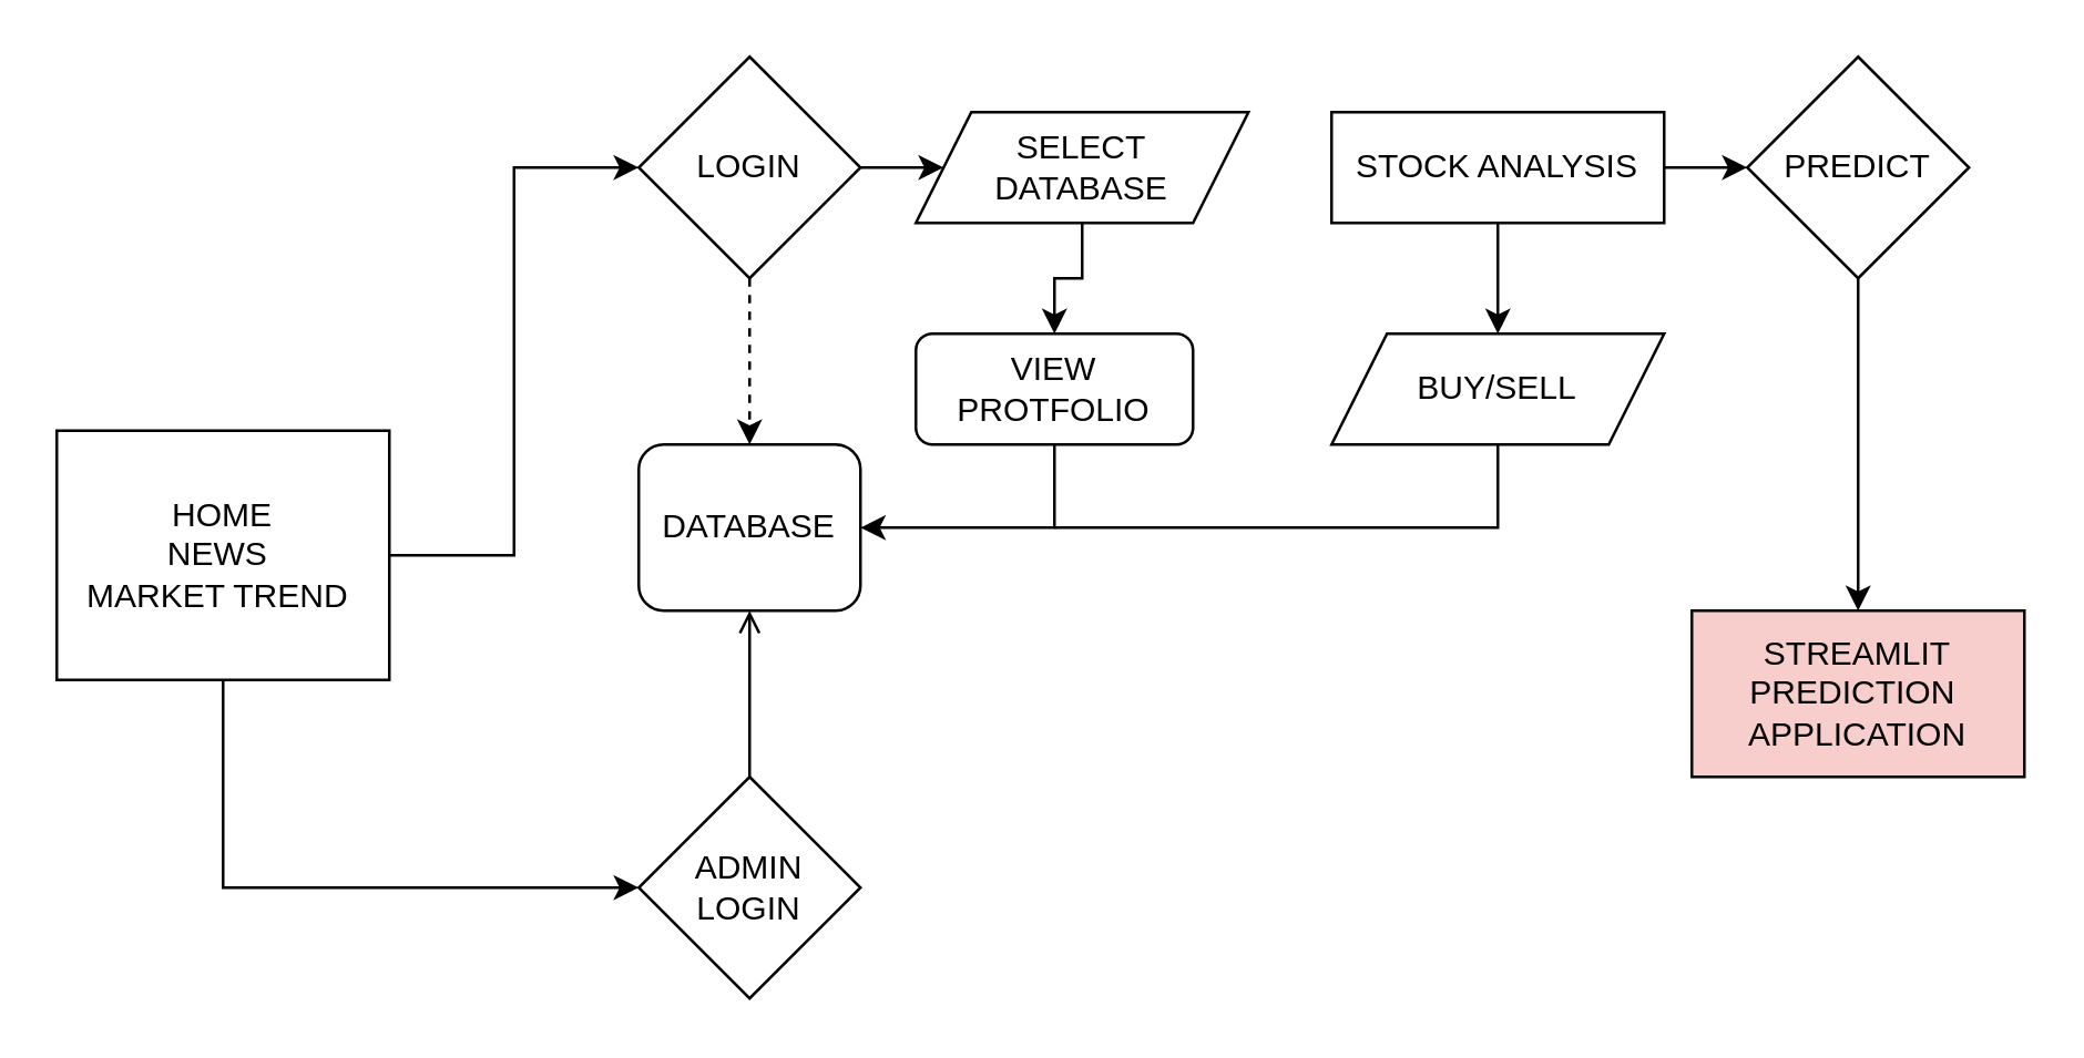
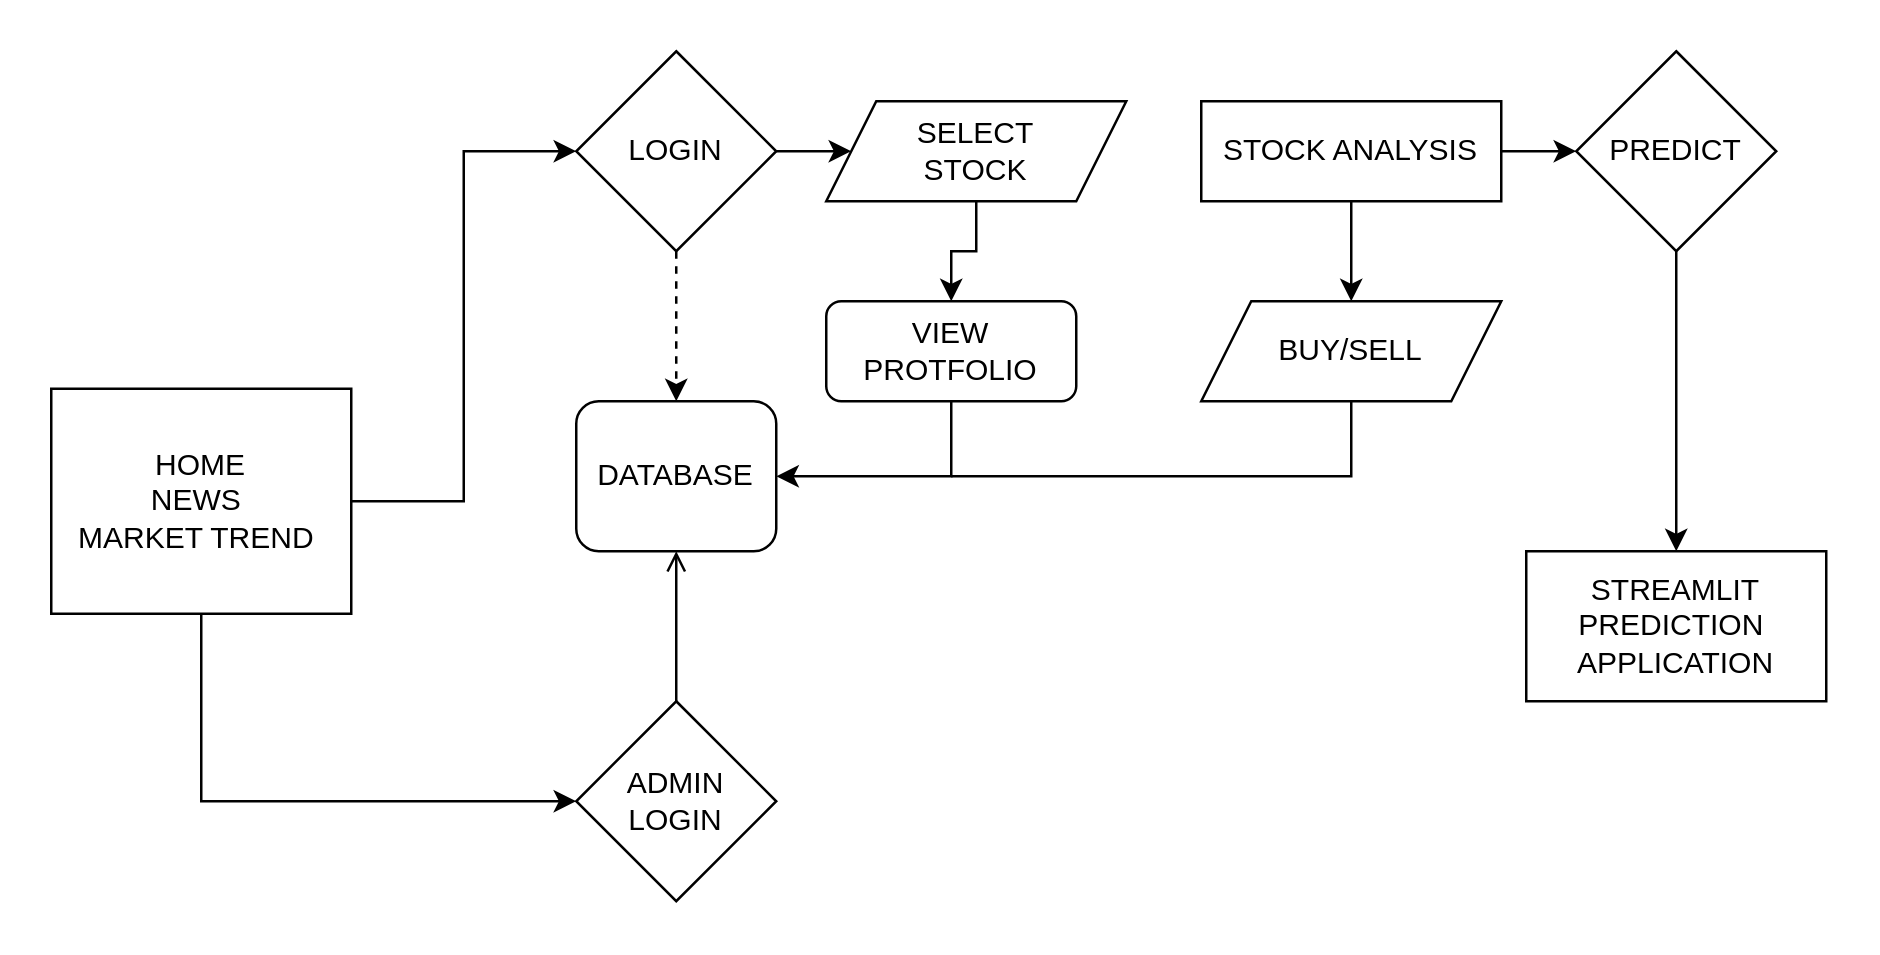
  <mxCell id="0" />
  <mxCell id="1" parent="0" />
  <mxCell id="2" value="" style="edgeStyle=orthogonalEdgeStyle;rounded=0;orthogonalLoop=1;jettySize=auto;html=1;" edge="1" parent="1" source="4" target="12"><mxGeometry relative="1" as="geometry" /></mxCell>
  <mxCell id="3" value="" style="edgeStyle=orthogonalEdgeStyle;rounded=0;orthogonalLoop=1;jettySize=auto;html=1;dashed=1;" edge="1" parent="1" source="4" target="20"><mxGeometry relative="1" as="geometry" /></mxCell>
  <mxCell id="4" value="LOGIN" style="rhombus;whiteSpace=wrap;html=1;" vertex="1" parent="1"><mxGeometry x="230" y="20" width="80" height="80" as="geometry" /></mxCell>
  <mxCell id="5" style="edgeStyle=orthogonalEdgeStyle;rounded=0;orthogonalLoop=1;jettySize=auto;html=1;entryX=0;entryY=0.5;entryDx=0;entryDy=0;" edge="1" parent="1" source="6" target="4"><mxGeometry relative="1" as="geometry" /></mxCell>
  <mxCell id="6" value="HOME&lt;div&gt;NEWS&amp;nbsp;&lt;/div&gt;&lt;div&gt;MARKET TREND&amp;nbsp;&lt;/div&gt;" style="rounded=0;whiteSpace=wrap;html=1;" vertex="1" parent="1"><mxGeometry x="20" y="155" width="120" height="90" as="geometry" /></mxCell>
  <mxCell id="7" value="" style="edgeStyle=orthogonalEdgeStyle;rounded=0;orthogonalLoop=1;jettySize=auto;html=1;endArrow=open;" edge="1" parent="1" source="8" target="20"><mxGeometry relative="1" as="geometry" /></mxCell>
  <mxCell id="8" value="&lt;div&gt;ADMIN&lt;/div&gt;LOGIN" style="rhombus;whiteSpace=wrap;html=1;" vertex="1" parent="1"><mxGeometry x="230" y="280" width="80" height="80" as="geometry" /></mxCell>
  <mxCell id="9" value="" style="endArrow=classic;html=1;rounded=0;entryX=0;entryY=0.5;entryDx=0;entryDy=0;exitX=0.5;exitY=1;exitDx=0;exitDy=0;" edge="1" parent="1" source="6" target="8"><mxGeometry width="50" height="50" relative="1" as="geometry"><mxPoint x="190" y="210" as="sourcePoint" /><mxPoint x="30" y="320" as="targetPoint" /><Array as="points"><mxPoint x="80" y="320" /><mxPoint x="180" y="320" /></Array></mxGeometry></mxCell>
  <mxCell id="10" value="VIEW PROTFOLIO" style="rounded=1;whiteSpace=wrap;html=1;" vertex="1" parent="1"><mxGeometry x="330" y="120" width="100" height="40" as="geometry" /></mxCell>
  <mxCell id="11" value="" style="edgeStyle=orthogonalEdgeStyle;rounded=0;orthogonalLoop=1;jettySize=auto;html=1;" edge="1" parent="1" source="12" target="10"><mxGeometry relative="1" as="geometry" /></mxCell>
- <mxCell id="12" value="SELECT&lt;div&gt;DATABASE&lt;/div&gt;" style="shape=parallelogram;perimeter=parallelogramPerimeter;whiteSpace=wrap;html=1;fixedSize=1;" vertex="1" parent="1"><mxGeometry x="330" y="40" width="120" height="40" as="geometry" /></mxCell>
+ <mxCell id="12" value="SELECT&lt;div&gt;STOCK&lt;/div&gt;" style="shape=parallelogram;perimeter=parallelogramPerimeter;whiteSpace=wrap;html=1;fixedSize=1;" vertex="1" parent="1"><mxGeometry x="330" y="40" width="120" height="40" as="geometry" /></mxCell>
  <mxCell id="13" value="" style="edgeStyle=orthogonalEdgeStyle;rounded=0;orthogonalLoop=1;jettySize=auto;html=1;" edge="1" parent="1" source="15" target="18"><mxGeometry relative="1" as="geometry" /></mxCell>
  <mxCell id="14" value="" style="edgeStyle=orthogonalEdgeStyle;rounded=0;orthogonalLoop=1;jettySize=auto;html=1;" edge="1" parent="1" source="15" target="16"><mxGeometry relative="1" as="geometry" /></mxCell>
  <mxCell id="15" value="STOCK ANALYSIS" style="rounded=0;whiteSpace=wrap;html=1;" vertex="1" parent="1"><mxGeometry x="480" y="40" width="120" height="40" as="geometry" /></mxCell>
  <mxCell id="16" value="BUY/SELL" style="shape=parallelogram;perimeter=parallelogramPerimeter;whiteSpace=wrap;html=1;fixedSize=1;" vertex="1" parent="1"><mxGeometry x="480" y="120" width="120" height="40" as="geometry" /></mxCell>
  <mxCell id="17" style="edgeStyle=orthogonalEdgeStyle;rounded=0;orthogonalLoop=1;jettySize=auto;html=1;entryX=0.5;entryY=0;entryDx=0;entryDy=0;" edge="1" parent="1" source="18" target="19"><mxGeometry relative="1" as="geometry"><mxPoint x="670" y="140" as="targetPoint" /></mxGeometry></mxCell>
  <mxCell id="18" value="PREDICT" style="rhombus;whiteSpace=wrap;html=1;" vertex="1" parent="1"><mxGeometry x="630" y="20" width="80" height="80" as="geometry" /></mxCell>
- <mxCell id="19" value="STREAMLIT&lt;div&gt;PREDICTION&amp;nbsp;&lt;/div&gt;&lt;div&gt;APPLICATION&lt;/div&gt;" style="rounded=0;whiteSpace=wrap;html=1;fillColor=#f8cecc;" vertex="1" parent="1"><mxGeometry x="610" y="220" width="120" height="60" as="geometry" /></mxCell>
+ <mxCell id="19" value="STREAMLIT&lt;div&gt;PREDICTION&amp;nbsp;&lt;/div&gt;&lt;div&gt;APPLICATION&lt;/div&gt;" style="rounded=0;whiteSpace=wrap;html=1;" vertex="1" parent="1"><mxGeometry x="610" y="220" width="120" height="60" as="geometry" /></mxCell>
  <mxCell id="20" value="DATABASE" style="rounded=1;whiteSpace=wrap;html=1;" vertex="1" parent="1"><mxGeometry x="230" y="160" width="80" height="60" as="geometry" /></mxCell>
  <mxCell id="21" value="" style="endArrow=classic;html=1;rounded=0;entryX=1;entryY=0.5;entryDx=0;entryDy=0;exitX=0.5;exitY=1;exitDx=0;exitDy=0;" edge="1" parent="1" source="10" target="20"><mxGeometry width="50" height="50" relative="1" as="geometry"><mxPoint x="370" y="290" as="sourcePoint" /><mxPoint x="420" y="240" as="targetPoint" /><Array as="points"><mxPoint x="380" y="190" /></Array></mxGeometry></mxCell>
  <mxCell id="22" value="" style="endArrow=none;html=1;rounded=0;entryX=0.5;entryY=1;entryDx=0;entryDy=0;" edge="1" parent="1" target="16"><mxGeometry width="50" height="50" relative="1" as="geometry"><mxPoint x="380" y="190" as="sourcePoint" /><mxPoint x="420" y="250" as="targetPoint" /><Array as="points"><mxPoint x="540" y="190" /></Array></mxGeometry></mxCell>
